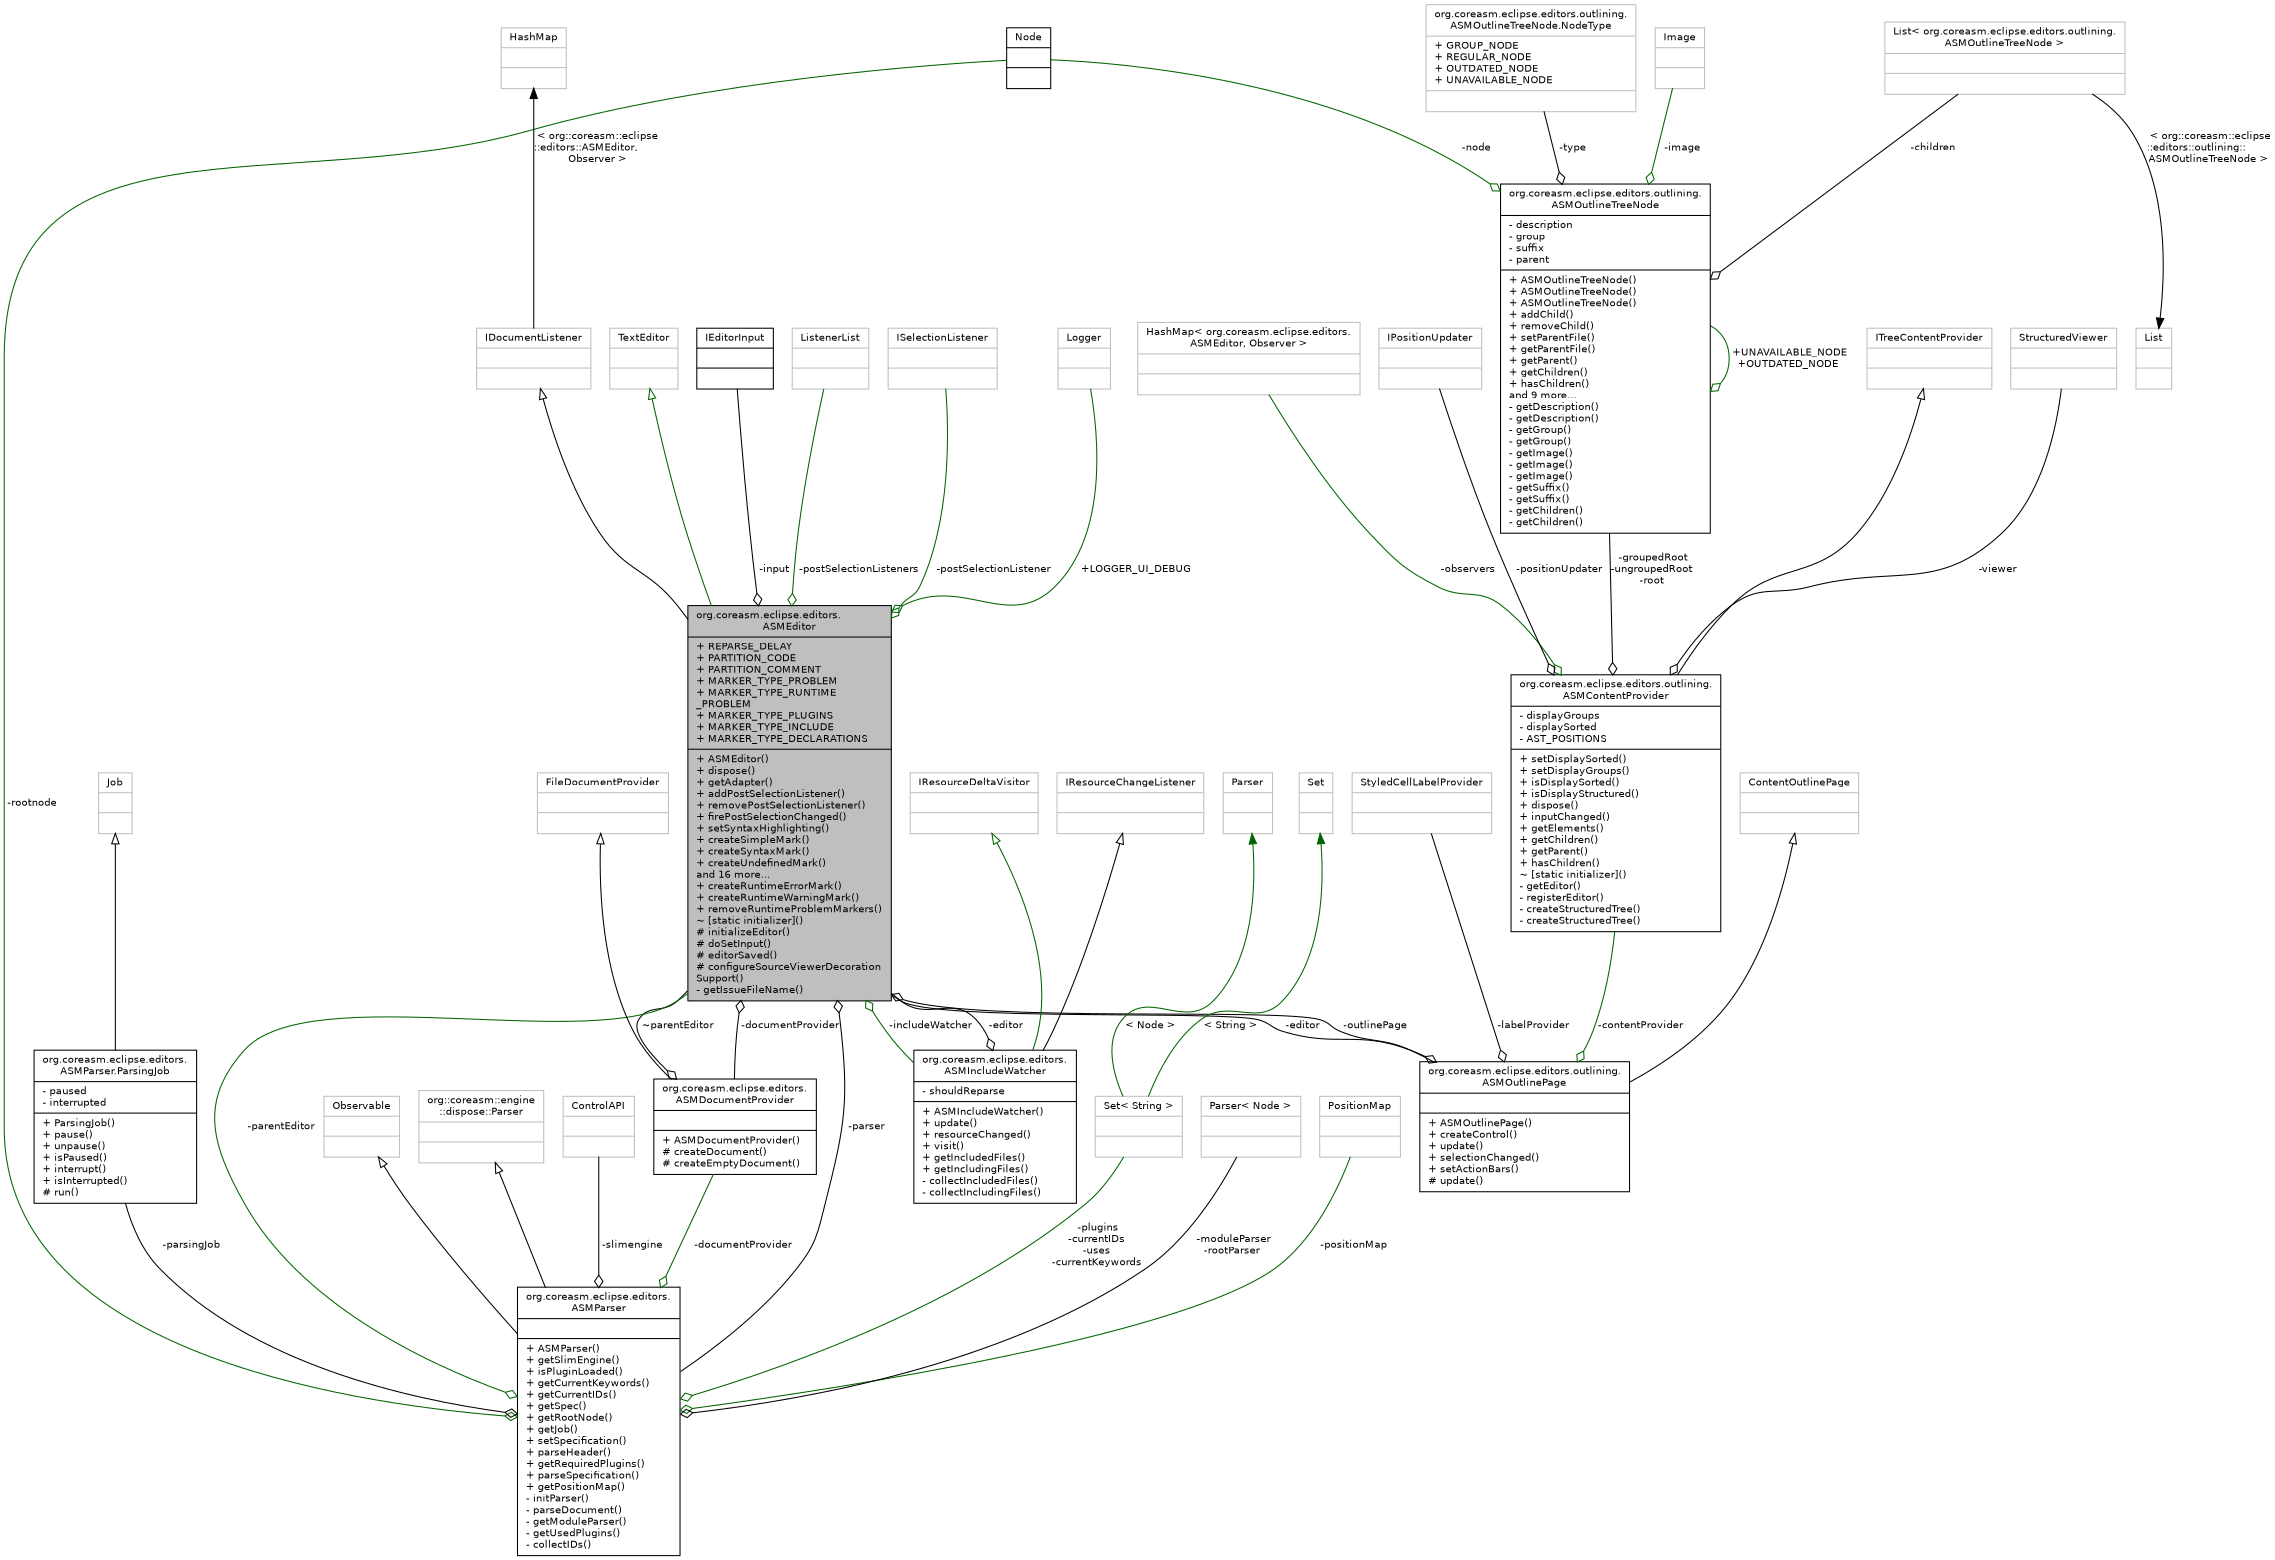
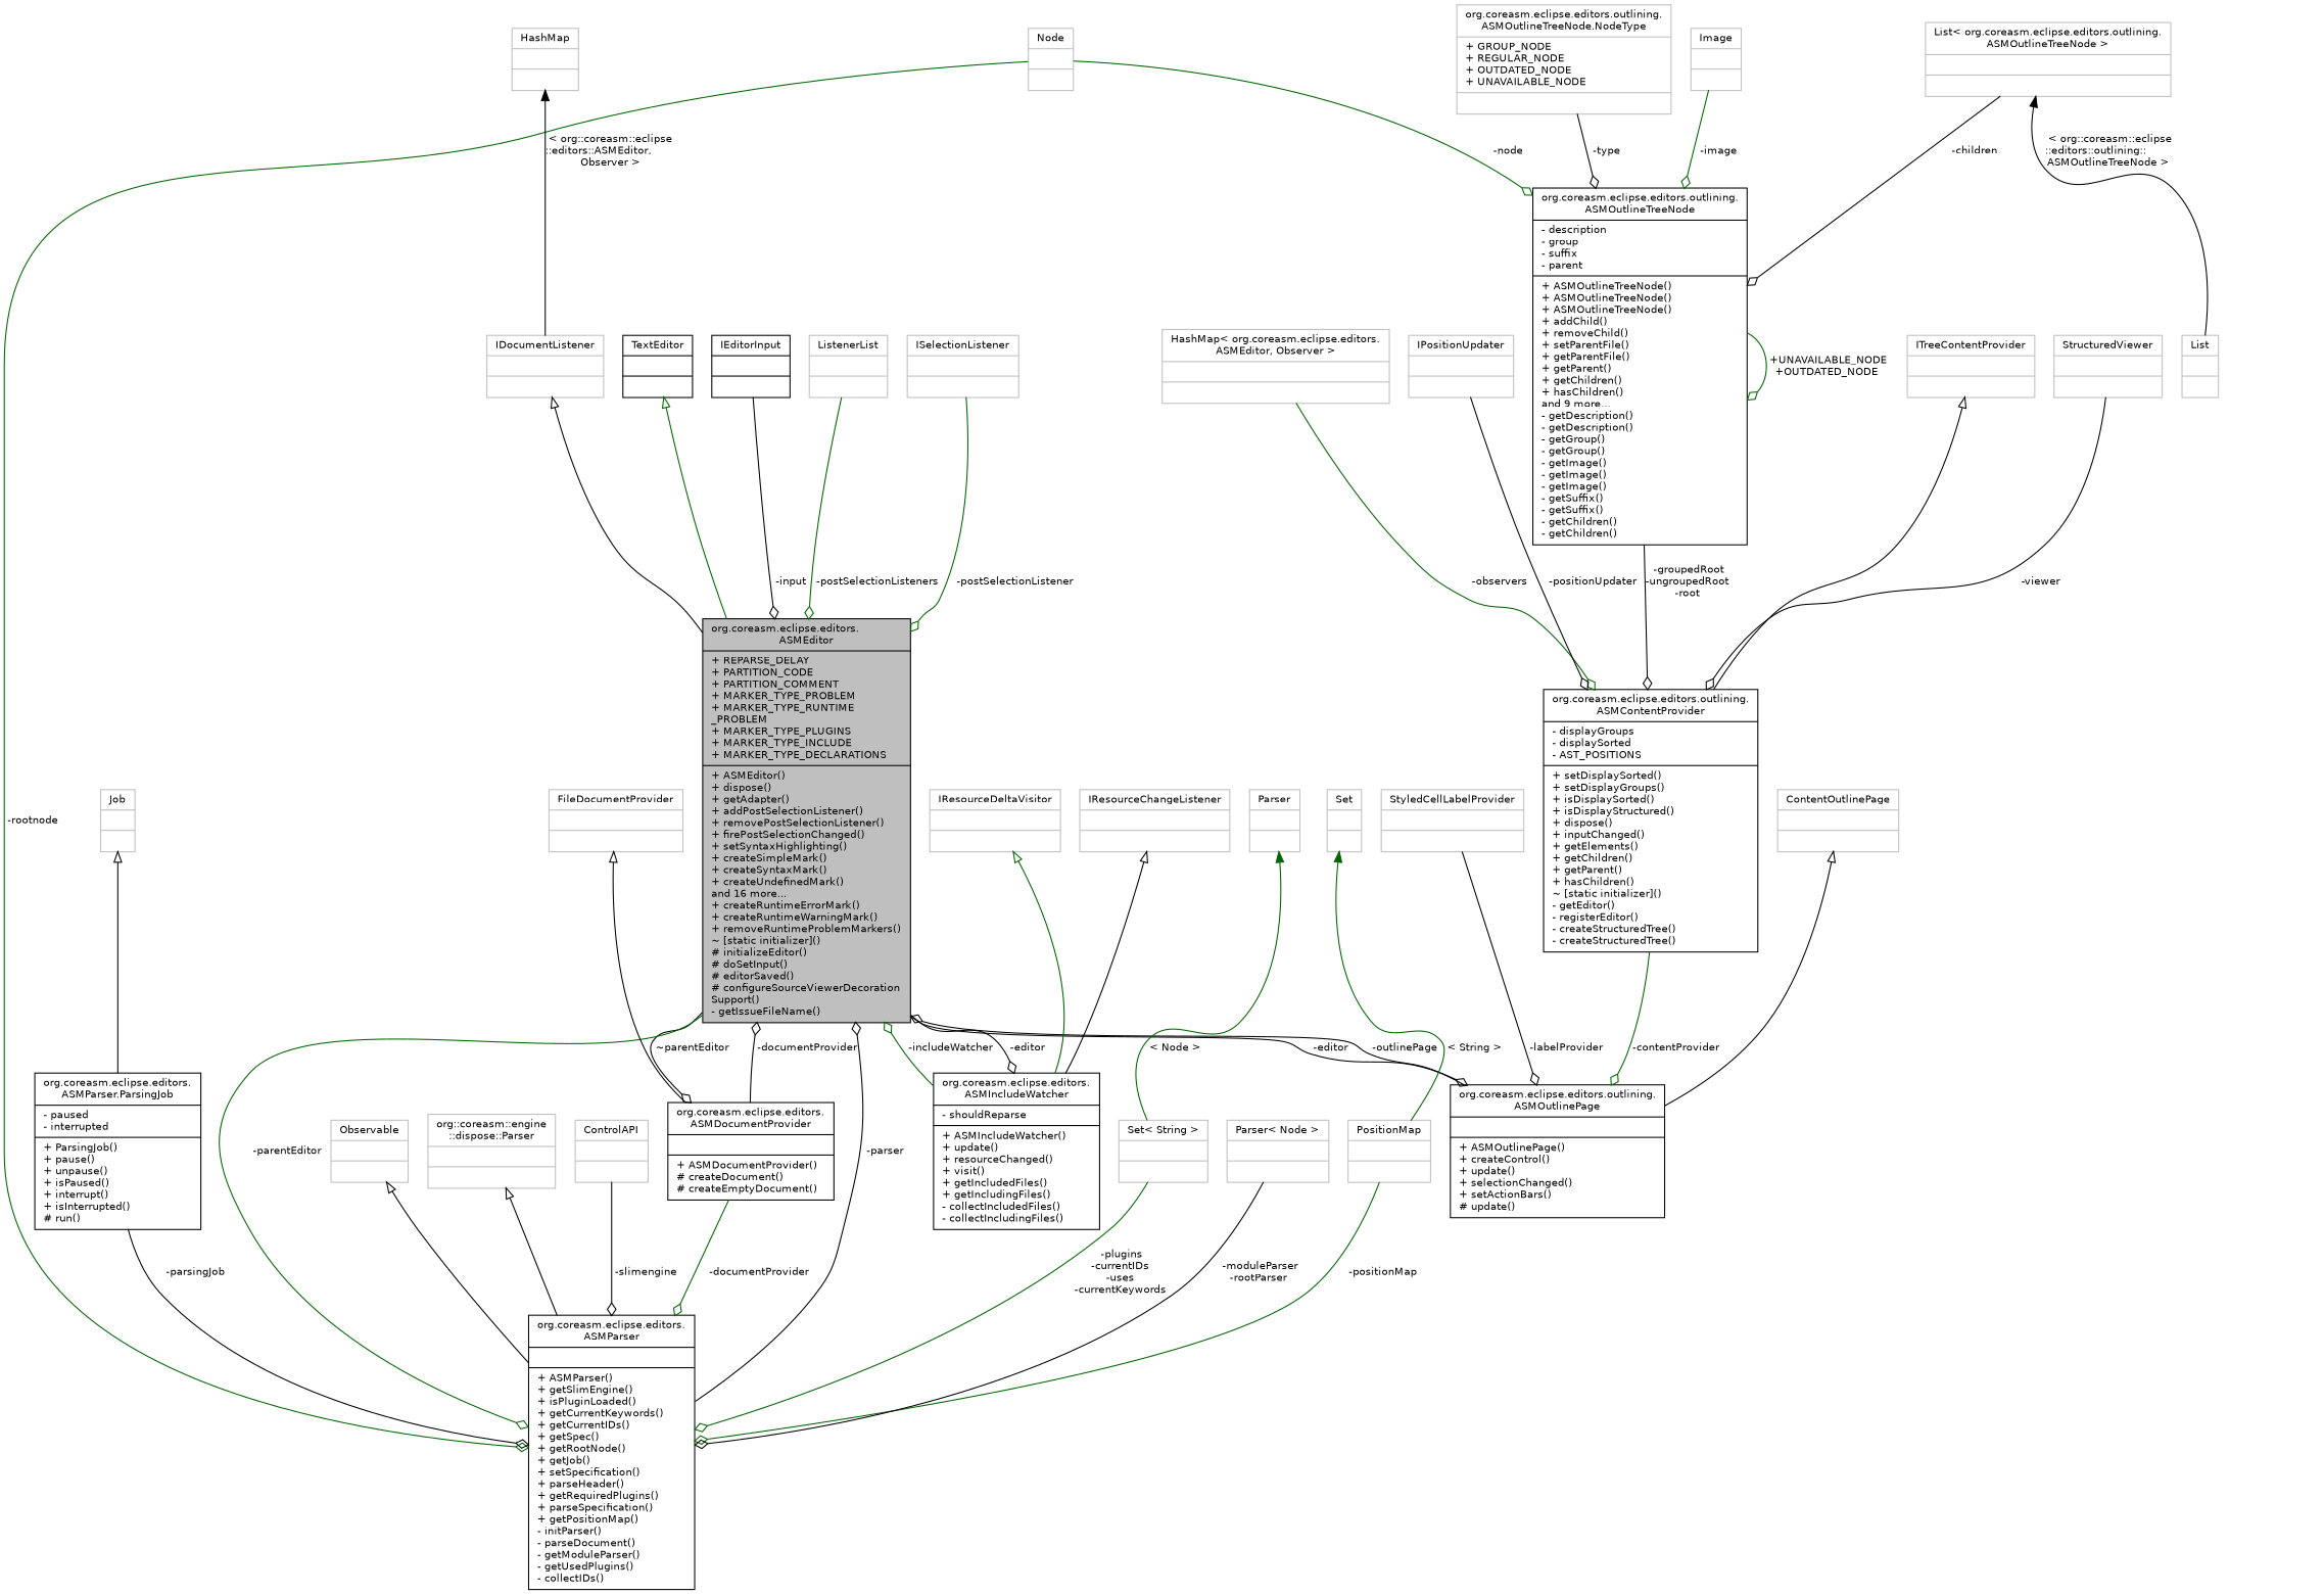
  digraph {
    node [color=grey75 fontname=Helvetica fontsize=10 shape=record]
    edge [arrowhead=odiamond color=black fontname=Helvetica fontsize=10 labelfontname=Helvetica labelfontsize=10 style=solid]
    n1 [color=black fillcolor=grey75 fontcolor=black height=0.2 label="{org.coreasm.eclipse.editors.\lASMEditor\n|+ REPARSE_DELAY\l+ PARTITION_CODE\l+ PARTITION_COMMENT\l+ MARKER_TYPE_PROBLEM\l+ MARKER_TYPE_RUNTIME\l_PROBLEM\l+ MARKER_TYPE_PLUGINS\l+ MARKER_TYPE_INCLUDE\l+ MARKER_TYPE_DECLARATIONS\l|+ ASMEditor()\l+ dispose()\l+ getAdapter()\l+ addPostSelectionListener()\l+ removePostSelectionListener()\l+ firePostSelectionChanged()\l+ setSyntaxHighlighting()\l+ createSimpleMark()\l+ createSyntaxMark()\l+ createUndefinedMark()\land 16 more...\l+ createRuntimeErrorMark()\l+ createRuntimeWarningMark()\l+ removeRuntimeProblemMarkers()\l~ [static initializer]()\l# initializeEditor()\l# doSetInput()\l# editorSaved()\l# configureSourceViewerDecoration\lSupport()\l- getIssueFileName()\l}" style=filled width=0.4]
    n2 [color=black height=0.2 label="{org.coreasm.eclipse.editors.\lASMDocumentProvider\n||+ ASMDocumentProvider()\l# createDocument()\l# createEmptyDocument()\l}" width=0.4]
    n3 [color=black height=0.2 label="{org.coreasm.eclipse.editors.\lASMIncludeWatcher\n|- shouldReparse\l|+ ASMIncludeWatcher()\l+ update()\l+ resourceChanged()\l+ visit()\l+ getIncludedFiles()\l+ getIncludingFiles()\l- collectIncludedFiles()\l- collectIncludingFiles()\l}" width=0.4]
    n4 [color=black height=0.2 label="{org.coreasm.eclipse.editors.\lASMParser\n||+ ASMParser()\l+ getSlimEngine()\l+ isPluginLoaded()\l+ getCurrentKeywords()\l+ getCurrentIDs()\l+ getSpec()\l+ getRootNode()\l+ getJob()\l+ setSpecification()\l+ parseHeader()\l+ getRequiredPlugins()\l+ parseSpecification()\l+ getPositionMap()\l- initParser()\l- parseDocument()\l- getModuleParser()\l- getUsedPlugins()\l- collectIDs()\l}" width=0.4]
    n5 [color=black height=0.2 label="{org.coreasm.eclipse.editors.outlining.\lASMOutlinePage\n||+ ASMOutlinePage()\l+ createControl()\l+ update()\l+ selectionChanged()\l+ setActionBars()\l# update()\l}" width=0.4]
-   n6 [height=0.2 label="{TextEditor\n||}" width=0.4]
+   n6 [color=black height=0.2 label="{TextEditor\n||}" width=0.4]
    n7 [height=0.2 label="{IDocumentListener\n||}" width=0.4]
    n8 [color=black height=0.2 label="{IEditorInput\n||}" width=0.4]
    n9 [height=0.2 label="{ListenerList\n||}" width=0.4]
    n10 [height=0.2 label="{ISelectionListener\n||}" width=0.4]
    n11 [height=0.2 label="{FileDocumentProvider\n||}" width=0.4]
-   n12 [height=0.2 label="{Logger\n||}" width=0.4]
    n13 [height=0.2 label="{IResourceChangeListener\n||}" width=0.4]
    n14 [height=0.2 label="{IResourceDeltaVisitor\n||}" width=0.4]
    n15 [height=0.2 label="{Observable\n||}" width=0.4]
    n16 [height=0.2 label="{org::coreasm::engine\l::dispose::Parser\n||}" width=0.4]
    n17 [height=0.2 label="{ControlAPI\n||}" width=0.4]
-   n18 [color=black height=0.2 label="{Node\n||}" width=0.4]
+   n18 [height=0.2 label="{Node\n||}" width=0.4]
    n19 [color=black height=0.2 label="{org.coreasm.eclipse.editors.outlining.\lASMOutlineTreeNode\n|- description\l- group\l- suffix\l- parent\l|+ ASMOutlineTreeNode()\l+ ASMOutlineTreeNode()\l+ ASMOutlineTreeNode()\l+ addChild()\l+ removeChild()\l+ setParentFile()\l+ getParentFile()\l+ getParent()\l+ getChildren()\l+ hasChildren()\land 9 more...\l- getDescription()\l- getDescription()\l- getGroup()\l- getGroup()\l- getImage()\l- getImage()\l- getImage()\l- getSuffix()\l- getSuffix()\l- getChildren()\l- getChildren()\l}" width=0.4]
    n20 [color=black height=0.2 label="{org.coreasm.eclipse.editors.outlining.\lASMContentProvider\n|- displayGroups\l- displaySorted\l- AST_POSITIONS\l|+ setDisplaySorted()\l+ setDisplayGroups()\l+ isDisplaySorted()\l+ isDisplayStructured()\l+ dispose()\l+ inputChanged()\l+ getElements()\l+ getChildren()\l+ getParent()\l+ hasChildren()\l~ [static initializer]()\l- getEditor()\l- registerEditor()\l- createStructuredTree()\l- createStructuredTree()\l}" width=0.4]
    n21 [color=black height=0.2 label="{org.coreasm.eclipse.editors.\lASMParser.ParsingJob\n|- paused\l- interrupted\l|+ ParsingJob()\l+ pause()\l+ unpause()\l+ isPaused()\l+ interrupt()\l+ isInterrupted()\l# run()\l}" width=0.4]
    n22 [height=0.2 label="{Job\n||}" width=0.4]
    n23 [height=0.2 label="{Set\< String \>\n||}" width=0.4]
    n24 [height=0.2 label="{Set\n||}" width=0.4]
    n25 [height=0.2 label="{PositionMap\n||}" width=0.4]
    n26 [height=0.2 label="{Parser\< Node \>\n||}" width=0.4]
    n27 [height=0.2 label="{Parser\n||}" width=0.4]
    n28 [height=0.2 label="{ContentOutlinePage\n||}" width=0.4]
    n29 [height=0.2 label="{ITreeContentProvider\n||}" width=0.4]
    n30 [height=0.2 label="{StructuredViewer\n||}" width=0.4]
    n31 [height=0.2 label="{HashMap\< org.coreasm.eclipse.editors.\lASMEditor, Observer \>\n||}" width=0.4]
    n32 [height=0.2 label="{HashMap\n||}" width=0.4]
    n33 [height=0.2 label="{org.coreasm.eclipse.editors.outlining.\lASMOutlineTreeNode.NodeType\n|+ GROUP_NODE\l+ REGULAR_NODE\l+ OUTDATED_NODE\l+ UNAVAILABLE_NODE\l|}" width=0.4]
    n34 [height=0.2 label="{List\< org.coreasm.eclipse.editors.outlining.\lASMOutlineTreeNode \>\n||}" width=0.4]
    n35 [height=0.2 label="{List\n||}" width=0.4]
    n36 [height=0.2 label="{Image\n||}" width=0.4]
    n37 [height=0.2 label="{IPositionUpdater\n||}" width=0.4]
    n38 [height=0.2 label="{StyledCellLabelProvider\n||}" width=0.4]
    n1 -> n2 [label=" ~parentEditor"]
    n1 -> n3 [label=" -editor"]
    n1 -> n4 [color=darkgreen label=" -parentEditor"]
    n1 -> n5 [label=" -editor"]
    n2 -> n1 [label=" -documentProvider"]
    n2 -> n4 [color=darkgreen label=" -documentProvider"]
    n3 -> n1 [color=darkgreen label=" -includeWatcher"]
    n4 -> n1 [label=" -parser"]
    n5 -> n1 [label=" -outlinePage"]
    n6 -> n1 [arrowtail=onormal color=darkgreen dir=back arrowhead=""]
    n7 -> n1 [arrowtail=onormal dir=back arrowhead=""]
    n8 -> n1 [label=" -input"]
    n9 -> n1 [color=darkgreen label=" -postSelectionListeners"]
    n10 -> n1 [color=darkgreen label=" -postSelectionListener"]
    n11 -> n2 [arrowtail=onormal dir=back arrowhead=""]
-   n12 -> n1 [color=darkgreen label=" +LOGGER_UI_DEBUG"]
    n13 -> n3 [arrowtail=onormal dir=back arrowhead=""]
    n14 -> n3 [arrowtail=onormal color=darkgreen dir=back arrowhead=""]
    n15 -> n4 [arrowtail=onormal dir=back arrowhead=""]
    n16 -> n4 [arrowtail=onormal dir=back arrowhead=""]
    n17 -> n4 [label=" -slimengine"]
    n18 -> n4 [color=darkgreen label=" -rootnode"]
    n18 -> n19 [color=darkgreen label=" -node"]
    n19 -> n19 [color=darkgreen label=" +UNAVAILABLE_NODE\n+OUTDATED_NODE"]
    n19 -> n20 [label=" -groupedRoot\n-ungroupedRoot\n-root"]
    n20 -> n5 [color=darkgreen label=" -contentProvider"]
    n21 -> n4 [label=" -parsingJob"]
    n22 -> n21 [arrowtail=onormal dir=back arrowhead=""]
    n23 -> n4 [color=darkgreen label=" -plugins\n-currentIDs\n-uses\n-currentKeywords"]
-   n24 -> n23 [color=darkgreen dir=back label=" \< String \>" arrowhead=""]
+   n24 -> n25 [color=darkgreen dir=back label=" \< String \>" arrowhead=""]
    n25 -> n4 [color=darkgreen label=" -positionMap"]
    n26 -> n4 [label=" -moduleParser\n-rootParser"]
    n27 -> n23 [color=darkgreen dir=back label=" \< Node \>" arrowhead=""]
    n28 -> n5 [arrowtail=onormal dir=back arrowhead=""]
    n29 -> n20 [arrowtail=onormal dir=back arrowhead=""]
    n30 -> n20 [label=" -viewer"]
    n31 -> n20 [color=darkgreen label=" -observers"]
    n32 -> n7 [dir=back label=" \< org::coreasm::eclipse\l::editors::ASMEditor,\l Observer \>" arrowhead=""]
    n33 -> n19 [label=" -type"]
    n34 -> n19 [label=" -children"]
-   n35 -> n34 [dir=back label=" \< org::coreasm::eclipse\l::editors::outlining::\lASMOutlineTreeNode \>" arrowhead=""]
+   n34 -> n35 [dir=back label=" \< org::coreasm::eclipse\l::editors::outlining::\lASMOutlineTreeNode \>" arrowhead=""]
    n36 -> n19 [color=darkgreen label=" -image"]
    n37 -> n20 [label=" -positionUpdater"]
    n38 -> n5 [label=" -labelProvider"]
  }
